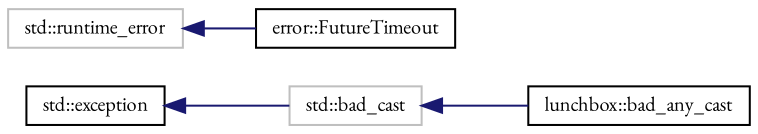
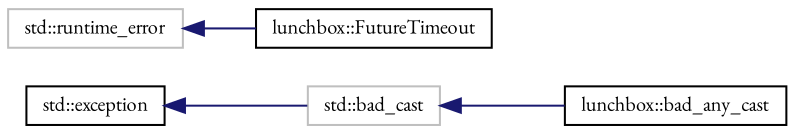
  digraph {
    fontname="EB Garamond"
    rankdir=LR
    node [color=black fillcolor=white fontname="EB Garamond" fontsize=10 shape=record style=filled]
    edge [color=midnightblue dir=back fontname="EB Garamond" fontsize=10 labelfontname=Sans labelfontsize=10 style=solid]
    n1 [height=0.2 label="std::exception" width=0.4]
    n2 [color=grey75 height=0.2 label="std::bad_cast" width=0.4]
    n3 [height=0.2 label="lunchbox::bad_any_cast" width=0.4]
    n4 [color=grey75 height=0.2 label="std::runtime_error" width=0.4]
-   n5 [height=0.2 label="error::FutureTimeout" width=0.4]
+   n5 [height=0.2 label="lunchbox::FutureTimeout" width=0.4]
    n1 -> n2
    n2 -> n3
    n4 -> n5
  }
